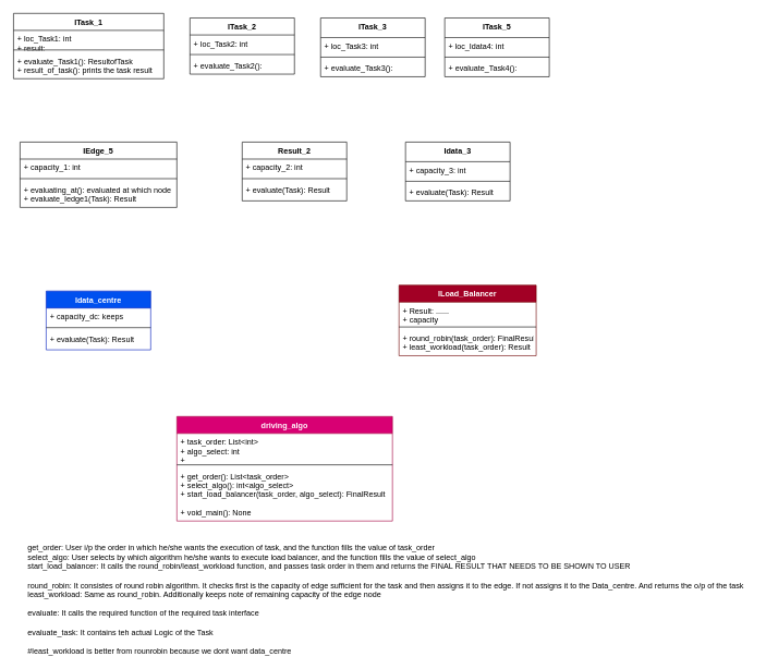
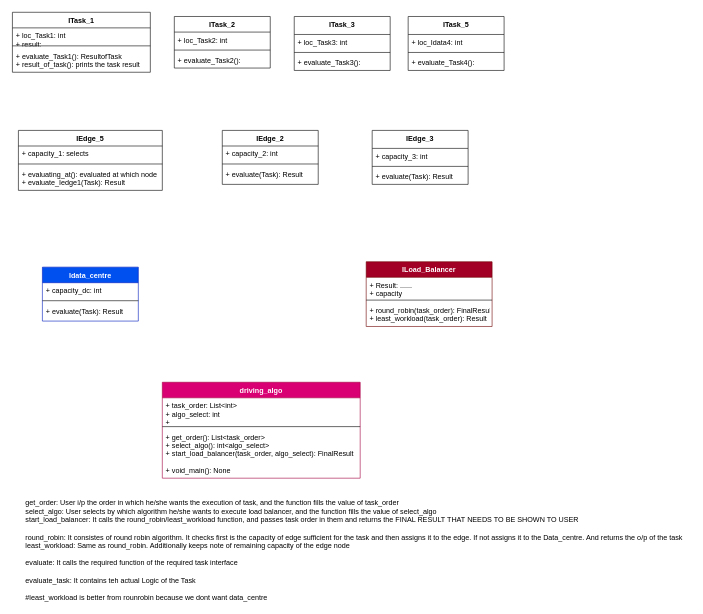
  <mxCell id="0" />
  <mxCell id="1" parent="0" />
  <mxCell id="2" value="ITask_1" style="swimlane;fontStyle=1;align=center;verticalAlign=top;childLayout=stackLayout;horizontal=1;startSize=26;horizontalStack=0;resizeParent=1;resizeParentMax=0;resizeLast=0;collapsible=1;marginBottom=0;" parent="1" vertex="1"><mxGeometry y="20" width="230" height="100" as="geometry" x="20" /></mxCell>
  <mxCell id="3" value="+ loc_Task1: int&#10;+ result: " style="text;strokeColor=none;fillColor=none;align=left;verticalAlign=top;spacingLeft=4;spacingRight=4;overflow=hidden;rotatable=0;points=[[0,0.5],[1,0.5]];portConstraint=eastwest;" parent="2" vertex="1"><mxGeometry y="26" width="230" height="26" as="geometry" /></mxCell>
  <mxCell id="4" value="" style="line;strokeWidth=1;fillColor=none;align=left;verticalAlign=middle;spacingTop=-1;spacingLeft=3;spacingRight=3;rotatable=0;labelPosition=right;points=[];portConstraint=eastwest;" parent="2" vertex="1"><mxGeometry y="52" width="230" height="8" as="geometry" /></mxCell>
  <mxCell id="5" value="+ evaluate_Task1(): ResultofTask&#10;+ result_of_task(): prints the task result" style="text;strokeColor=none;fillColor=none;align=left;verticalAlign=top;spacingLeft=4;spacingRight=4;overflow=hidden;rotatable=0;points=[[0,0.5],[1,0.5]];portConstraint=eastwest;" parent="2" vertex="1"><mxGeometry y="60" width="230" height="40" as="geometry" /></mxCell>
  <mxCell id="6" value="ITask_2" style="swimlane;fontStyle=1;align=center;verticalAlign=top;childLayout=stackLayout;horizontal=1;startSize=26;horizontalStack=0;resizeParent=1;resizeParentMax=0;resizeLast=0;collapsible=1;marginBottom=0;" parent="1" vertex="1"><mxGeometry x="290" y="27" width="160" height="86" as="geometry" /></mxCell>
  <mxCell id="7" value="+ loc_Task2: int" style="text;strokeColor=none;fillColor=none;align=left;verticalAlign=top;spacingLeft=4;spacingRight=4;overflow=hidden;rotatable=0;points=[[0,0.5],[1,0.5]];portConstraint=eastwest;" parent="6" vertex="1"><mxGeometry y="26" width="160" height="26" as="geometry" /></mxCell>
  <mxCell id="8" value="" style="line;strokeWidth=1;fillColor=none;align=left;verticalAlign=middle;spacingTop=-1;spacingLeft=3;spacingRight=3;rotatable=0;labelPosition=right;points=[];portConstraint=eastwest;" parent="6" vertex="1"><mxGeometry y="52" width="160" height="8" as="geometry" /></mxCell>
  <mxCell id="9" value="+ evaluate_Task2(): " style="text;strokeColor=none;fillColor=none;align=left;verticalAlign=top;spacingLeft=4;spacingRight=4;overflow=hidden;rotatable=0;points=[[0,0.5],[1,0.5]];portConstraint=eastwest;" parent="6" vertex="1"><mxGeometry y="60" width="160" height="26" as="geometry" /></mxCell>
  <mxCell id="10" value="ITask_3" style="swimlane;fontStyle=1;align=center;verticalAlign=top;childLayout=stackLayout;horizontal=1;startSize=30;horizontalStack=0;resizeParent=1;resizeParentMax=0;resizeLast=0;collapsible=1;marginBottom=0;" parent="1" vertex="1"><mxGeometry x="490" y="27" width="160" height="90" as="geometry" /></mxCell>
  <mxCell id="11" value="+ loc_Task3: int" style="text;strokeColor=none;fillColor=none;align=left;verticalAlign=top;spacingLeft=4;spacingRight=4;overflow=hidden;rotatable=0;points=[[0,0.5],[1,0.5]];portConstraint=eastwest;" parent="10" vertex="1"><mxGeometry y="30" width="160" height="26" as="geometry" /></mxCell>
  <mxCell id="12" value="" style="line;strokeWidth=1;fillColor=none;align=left;verticalAlign=middle;spacingTop=-1;spacingLeft=3;spacingRight=3;rotatable=0;labelPosition=right;points=[];portConstraint=eastwest;" parent="10" vertex="1"><mxGeometry y="56" width="160" height="8" as="geometry" /></mxCell>
  <mxCell id="13" value="+ evaluate_Task3(): " style="text;strokeColor=none;fillColor=none;align=left;verticalAlign=top;spacingLeft=4;spacingRight=4;overflow=hidden;rotatable=0;points=[[0,0.5],[1,0.5]];portConstraint=eastwest;" parent="10" vertex="1"><mxGeometry y="64" width="160" height="26" as="geometry" /></mxCell>
  <mxCell id="14" value="ILoad_Balancer" style="swimlane;fontStyle=1;align=center;verticalAlign=top;childLayout=stackLayout;horizontal=1;startSize=26;horizontalStack=0;resizeParent=1;resizeParentMax=0;resizeLast=0;collapsible=1;marginBottom=0;fillColor=#a20025;strokeColor=#6F0000;fontColor=#ffffff;" parent="1" vertex="1"><mxGeometry x="610" y="436" width="210" height="108" as="geometry" /></mxCell>
  <mxCell id="15" value="+ Result: ......&#10;+ capacity" style="text;strokeColor=none;fillColor=none;align=left;verticalAlign=top;spacingLeft=4;spacingRight=4;overflow=hidden;rotatable=0;points=[[0,0.5],[1,0.5]];portConstraint=eastwest;" parent="14" vertex="1"><mxGeometry y="26" width="210" height="34" as="geometry" /></mxCell>
  <mxCell id="16" value="" style="line;strokeWidth=1;fillColor=none;align=left;verticalAlign=middle;spacingTop=-1;spacingLeft=3;spacingRight=3;rotatable=0;labelPosition=right;points=[];portConstraint=eastwest;" parent="14" vertex="1"><mxGeometry y="60" width="210" height="8" as="geometry" /></mxCell>
  <mxCell id="17" value="+ round_robin(task_order): FinalResult&#10;+ least_workload(task_order): Result" style="text;strokeColor=none;fillColor=none;align=left;verticalAlign=top;spacingLeft=4;spacingRight=4;overflow=hidden;rotatable=0;points=[[0,0.5],[1,0.5]];portConstraint=eastwest;" parent="14" vertex="1"><mxGeometry y="68" width="210" height="40" as="geometry" /></mxCell>
  <mxCell id="18" value="driving_algo" style="swimlane;fontStyle=1;align=center;verticalAlign=top;childLayout=stackLayout;horizontal=1;startSize=26;horizontalStack=0;resizeParent=1;resizeParentMax=0;resizeLast=0;collapsible=1;marginBottom=0;fillColor=#d80073;strokeColor=#A50040;fontColor=#ffffff;" parent="1" vertex="1"><mxGeometry x="270" y="637" width="330" height="160" as="geometry" /></mxCell>
  <mxCell id="19" value="+ task_order: List&lt;int&gt;&#10;+ algo_select: int&#10;+ " style="text;strokeColor=none;fillColor=none;align=left;verticalAlign=top;spacingLeft=4;spacingRight=4;overflow=hidden;rotatable=0;points=[[0,0.5],[1,0.5]];portConstraint=eastwest;" parent="18" vertex="1"><mxGeometry y="26" width="330" height="44" as="geometry" /></mxCell>
  <mxCell id="20" value="" style="line;strokeWidth=1;fillColor=none;align=left;verticalAlign=middle;spacingTop=-1;spacingLeft=3;spacingRight=3;rotatable=0;labelPosition=right;points=[];portConstraint=eastwest;" parent="18" vertex="1"><mxGeometry y="70" width="330" height="8" as="geometry" /></mxCell>
  <mxCell id="21" value="+ get_order(): List&lt;task_order&gt;&#10;+ select_algo(): int&lt;algo_select&gt;&#10;+ start_load_balancer(task_order, algo_select): FinalResult&#10;&#10;+ void_main(): None" style="text;strokeColor=none;fillColor=none;align=left;verticalAlign=top;spacingLeft=4;spacingRight=4;overflow=hidden;rotatable=0;points=[[0,0.5],[1,0.5]];portConstraint=eastwest;" parent="18" vertex="1"><mxGeometry y="78" width="330" height="82" as="geometry" /></mxCell>
  <mxCell id="22" value="IEdge_5" style="swimlane;fontStyle=1;align=center;verticalAlign=top;childLayout=stackLayout;horizontal=1;startSize=26;horizontalStack=0;resizeParent=1;resizeParentMax=0;resizeLast=0;collapsible=1;marginBottom=0;" parent="1" vertex="1"><mxGeometry x="30" y="217" width="240" height="100" as="geometry" /></mxCell>
- <mxCell id="23" value="+ capacity_1: int" style="text;strokeColor=none;fillColor=none;align=left;verticalAlign=top;spacingLeft=4;spacingRight=4;overflow=hidden;rotatable=0;points=[[0,0.5],[1,0.5]];portConstraint=eastwest;" parent="22" vertex="1"><mxGeometry y="26" width="240" height="26" as="geometry" /></mxCell>
+ <mxCell id="23" value="+ capacity_1: selects" style="text;strokeColor=none;fillColor=none;align=left;verticalAlign=top;spacingLeft=4;spacingRight=4;overflow=hidden;rotatable=0;points=[[0,0.5],[1,0.5]];portConstraint=eastwest;" parent="22" vertex="1"><mxGeometry y="26" width="240" height="26" as="geometry" /></mxCell>
  <mxCell id="24" value="" style="line;strokeWidth=1;fillColor=none;align=left;verticalAlign=middle;spacingTop=-1;spacingLeft=3;spacingRight=3;rotatable=0;labelPosition=right;points=[];portConstraint=eastwest;" parent="22" vertex="1"><mxGeometry y="52" width="240" height="8" as="geometry" /></mxCell>
  <mxCell id="25" value="+ evaluating_at(): evaluated at which node&#10;+ evaluate_Iedge1(Task): Result" style="text;strokeColor=none;fillColor=none;align=left;verticalAlign=top;spacingLeft=4;spacingRight=4;overflow=hidden;rotatable=0;points=[[0,0.5],[1,0.5]];portConstraint=eastwest;" parent="22" vertex="1"><mxGeometry y="60" width="240" height="40" as="geometry" /></mxCell>
- <mxCell id="26" value="Result_2" style="swimlane;fontStyle=1;align=center;verticalAlign=top;childLayout=stackLayout;horizontal=1;startSize=26;horizontalStack=0;resizeParent=1;resizeParentMax=0;resizeLast=0;collapsible=1;marginBottom=0;" parent="1" vertex="1"><mxGeometry x="370" y="217" width="160" height="90" as="geometry" /></mxCell>
+ <mxCell id="26" value="IEdge_2" style="swimlane;fontStyle=1;align=center;verticalAlign=top;childLayout=stackLayout;horizontal=1;startSize=26;horizontalStack=0;resizeParent=1;resizeParentMax=0;resizeLast=0;collapsible=1;marginBottom=0;" parent="1" vertex="1"><mxGeometry x="370" y="217" width="160" height="90" as="geometry" /></mxCell>
  <mxCell id="27" value="+ capacity_2: int" style="text;strokeColor=none;fillColor=none;align=left;verticalAlign=top;spacingLeft=4;spacingRight=4;overflow=hidden;rotatable=0;points=[[0,0.5],[1,0.5]];portConstraint=eastwest;" parent="26" vertex="1"><mxGeometry y="26" width="160" height="26" as="geometry" /></mxCell>
  <mxCell id="28" value="" style="line;strokeWidth=1;fillColor=none;align=left;verticalAlign=middle;spacingTop=-1;spacingLeft=3;spacingRight=3;rotatable=0;labelPosition=right;points=[];portConstraint=eastwest;" parent="26" vertex="1"><mxGeometry y="52" width="160" height="8" as="geometry" /></mxCell>
  <mxCell id="29" value="+ evaluate(Task): Result" style="text;strokeColor=none;fillColor=none;align=left;verticalAlign=top;spacingLeft=4;spacingRight=4;overflow=hidden;rotatable=0;points=[[0,0.5],[1,0.5]];portConstraint=eastwest;" parent="26" vertex="1"><mxGeometry y="60" width="160" height="30" as="geometry" /></mxCell>
- <mxCell id="30" value="Idata_3" style="swimlane;fontStyle=1;align=center;verticalAlign=top;childLayout=stackLayout;horizontal=1;startSize=30;horizontalStack=0;resizeParent=1;resizeParentMax=0;resizeLast=0;collapsible=1;marginBottom=0;" parent="1" vertex="1"><mxGeometry x="620" y="217" width="160" height="90" as="geometry" /></mxCell>
+ <mxCell id="30" value="IEdge_3" style="swimlane;fontStyle=1;align=center;verticalAlign=top;childLayout=stackLayout;horizontal=1;startSize=30;horizontalStack=0;resizeParent=1;resizeParentMax=0;resizeLast=0;collapsible=1;marginBottom=0;" parent="1" vertex="1"><mxGeometry x="620" y="217" width="160" height="90" as="geometry" /></mxCell>
  <mxCell id="31" value="+ capacity_3: int" style="text;strokeColor=none;fillColor=none;align=left;verticalAlign=top;spacingLeft=4;spacingRight=4;overflow=hidden;rotatable=0;points=[[0,0.5],[1,0.5]];portConstraint=eastwest;" parent="30" vertex="1"><mxGeometry y="30" width="160" height="26" as="geometry" /></mxCell>
  <mxCell id="32" value="" style="line;strokeWidth=1;fillColor=none;align=left;verticalAlign=middle;spacingTop=-1;spacingLeft=3;spacingRight=3;rotatable=0;labelPosition=right;points=[];portConstraint=eastwest;" parent="30" vertex="1"><mxGeometry y="56" width="160" height="8" as="geometry" /></mxCell>
  <mxCell id="33" value="+ evaluate(Task): Result" style="text;strokeColor=none;fillColor=none;align=left;verticalAlign=top;spacingLeft=4;spacingRight=4;overflow=hidden;rotatable=0;points=[[0,0.5],[1,0.5]];portConstraint=eastwest;" parent="30" vertex="1"><mxGeometry y="64" width="160" height="26" as="geometry" /></mxCell>
  <mxCell id="34" value="Idata_centre" style="swimlane;fontStyle=1;align=center;verticalAlign=top;childLayout=stackLayout;horizontal=1;startSize=26;horizontalStack=0;resizeParent=1;resizeParentMax=0;resizeLast=0;collapsible=1;marginBottom=0;fillColor=#0050ef;strokeColor=#001DBC;fontColor=#ffffff;" parent="1" vertex="1"><mxGeometry x="70" y="445" width="160" height="90" as="geometry" /></mxCell>
- <mxCell id="35" value="+ capacity_dc: keeps" style="text;strokeColor=none;fillColor=none;align=left;verticalAlign=top;spacingLeft=4;spacingRight=4;overflow=hidden;rotatable=0;points=[[0,0.5],[1,0.5]];portConstraint=eastwest;" parent="34" vertex="1"><mxGeometry y="26" width="160" height="26" as="geometry" /></mxCell>
+ <mxCell id="35" value="+ capacity_dc: int" style="text;strokeColor=none;fillColor=none;align=left;verticalAlign=top;spacingLeft=4;spacingRight=4;overflow=hidden;rotatable=0;points=[[0,0.5],[1,0.5]];portConstraint=eastwest;" parent="34" vertex="1"><mxGeometry y="26" width="160" height="26" as="geometry" /></mxCell>
  <mxCell id="36" value="" style="line;strokeWidth=1;fillColor=none;align=left;verticalAlign=middle;spacingTop=-1;spacingLeft=3;spacingRight=3;rotatable=0;labelPosition=right;points=[];portConstraint=eastwest;" parent="34" vertex="1"><mxGeometry y="52" width="160" height="8" as="geometry" /></mxCell>
  <mxCell id="37" value="+ evaluate(Task): Result" style="text;strokeColor=none;fillColor=none;align=left;verticalAlign=top;spacingLeft=4;spacingRight=4;overflow=hidden;rotatable=0;points=[[0,0.5],[1,0.5]];portConstraint=eastwest;" parent="34" vertex="1"><mxGeometry y="60" width="160" height="30" as="geometry" /></mxCell>
  <mxCell id="38" value="ITask_5" style="swimlane;fontStyle=1;align=center;verticalAlign=top;childLayout=stackLayout;horizontal=1;startSize=30;horizontalStack=0;resizeParent=1;resizeParentMax=0;resizeLast=0;collapsible=1;marginBottom=0;" parent="1" vertex="1"><mxGeometry x="680" y="27" width="160" height="90" as="geometry" /></mxCell>
  <mxCell id="39" value="+ loc_Idata4: int" style="text;strokeColor=none;fillColor=none;align=left;verticalAlign=top;spacingLeft=4;spacingRight=4;overflow=hidden;rotatable=0;points=[[0,0.5],[1,0.5]];portConstraint=eastwest;" parent="38" vertex="1"><mxGeometry y="30" width="160" height="26" as="geometry" /></mxCell>
  <mxCell id="40" value="" style="line;strokeWidth=1;fillColor=none;align=left;verticalAlign=middle;spacingTop=-1;spacingLeft=3;spacingRight=3;rotatable=0;labelPosition=right;points=[];portConstraint=eastwest;" parent="38" vertex="1"><mxGeometry y="56" width="160" height="8" as="geometry" /></mxCell>
  <mxCell id="41" value="+ evaluate_Task4(): " style="text;strokeColor=none;fillColor=none;align=left;verticalAlign=top;spacingLeft=4;spacingRight=4;overflow=hidden;rotatable=0;points=[[0,0.5],[1,0.5]];portConstraint=eastwest;" parent="38" vertex="1"><mxGeometry y="64" width="160" height="26" as="geometry" /></mxCell>
  <mxCell id="42" value="get_order: User i/p the order in which he/she wants the execution of task, and the function fills the value of task_order&lt;br&gt;select_algo: User selects by which algorithm he/she wants to execute load balancer, and the function fills the value of select_algo&lt;br&gt;start_load_balancer: It calls the round_robin/least_workload function, and passes task order in them and returns the FINAL RESULT THAT NEEDS TO BE SHOWN TO USER&lt;br&gt;&lt;br&gt;round_robin: It consistes of round robin algorithm. It checks first is the capacity of edge sufficient for the task and then assigns it to the edge. If not assigns it to the Data_centre. And returns the o/p of the task&lt;br&gt;least_workload: Same as round_robin. Additionally keeps note of remaining capacity of the edge node&lt;br&gt;&lt;br&gt;evaluate: It calls the required function of the required task interface&lt;br&gt;&lt;br&gt;evaluate_task: It contains teh actual Logic of the Task&lt;br&gt;&lt;br&gt;#least_workload is better from rounrobin because we dont want data_centre" style="text;html=1;align=left;verticalAlign=middle;resizable=0;points=[];autosize=1;" parent="1" vertex="1"><mxGeometry x="40" y="832" width="1110" height="170" as="geometry" /></mxCell>
